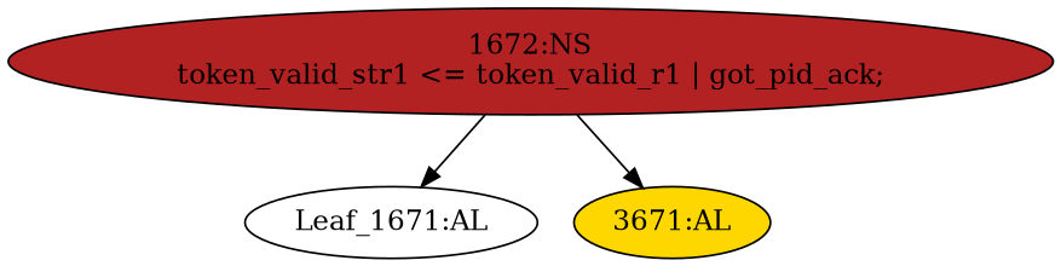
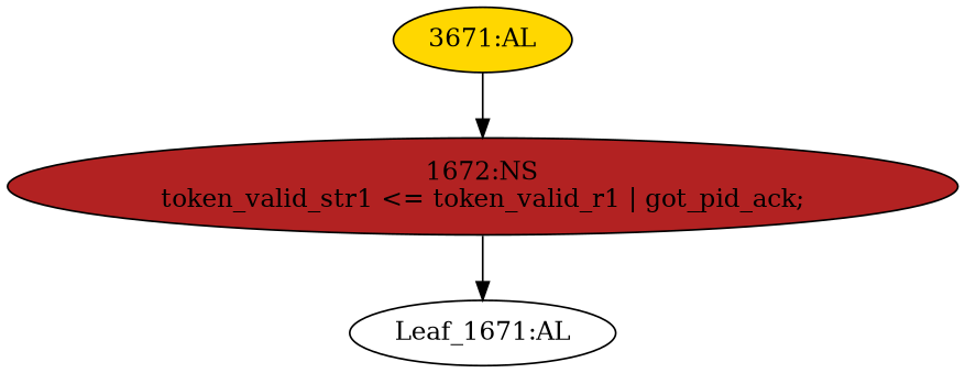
  strict digraph {
    node [style=filled]
    edge [cond="[]" lineno=None]
    n1 [ast="<pyverilog.vparser.ast.NonblockingSubstitution object at 0x7f13b55d48d0>" fillcolor=firebrick label="1672:NS\ntoken_valid_str1 <= token_valid_r1 | got_pid_ack;" statements="[<pyverilog.vparser.ast.NonblockingSubstitution object at 0x7f13b55d48d0>]" typ=NonblockingSubstitution]
    n2 [def_var="['token_valid_str1']" label="Leaf_1671:AL" style=""]
    n3 [ast="<pyverilog.vparser.ast.Always object at 0x7f13b5590090>" clk_sens=True fillcolor=gold label="3671:AL" sens="['clk']" statements="[]" typ=Always use_var="['got_pid_ack', 'token_valid_r1']"]
    n1 -> n2
-   n1 -> n3
+   n3 -> n1
  }
